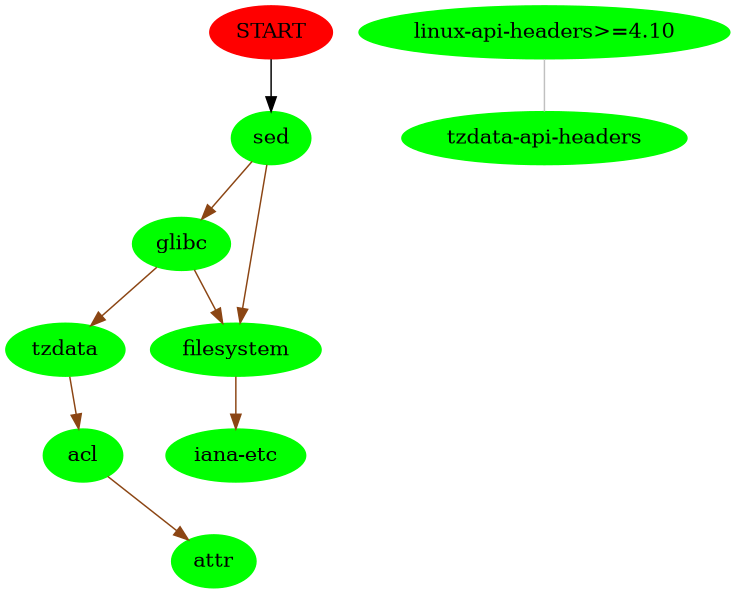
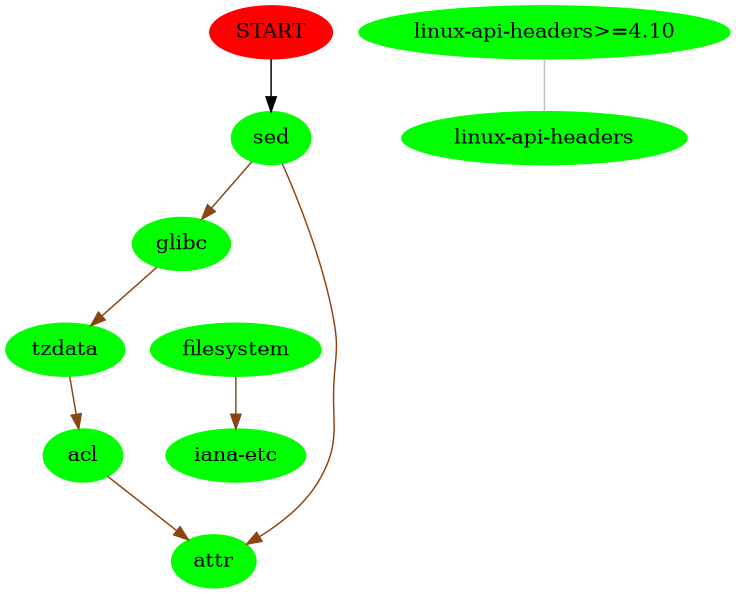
  digraph {
    node [color=green style=filled]
    edge [color=chocolate4]
    START [color=red]
    sed
    glibc
    attr
    tzdata
    filesystem
    acl
    "linux-api-headers>=4.10"
-   "linux-api-headers" [label="tzdata-api-headers"]
+   "linux-api-headers"
    "iana-etc"
    START -> sed [color=""]
    sed -> glibc
-   sed -> filesystem
+   sed -> attr
    glibc -> tzdata
-   glibc -> filesystem
    tzdata -> acl
    filesystem -> "iana-etc"
    acl -> attr
    "linux-api-headers>=4.10" -> "linux-api-headers" [arrowhead=none color=grey]
  }
